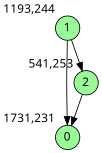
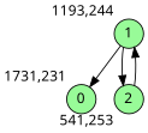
  digraph {
    bgcolor=white
    fontname="Noto Sans"
    node [fillcolor=palegreen fixedsize=true fontname="Noto Sans" shape=circle style=filled]
    edge [fontname="Noto Sans"]
    0 [height=0.3 width=0.4 xlabel="1731,231"]
    1 [height=0.3 width=0.4 xlabel="1193,244"]
    2 [height=0.3 width=0.4 xlabel="541,253"]
    1 -> 0
    1 -> 2
-   2 -> 0
+   2 -> 1
  }
